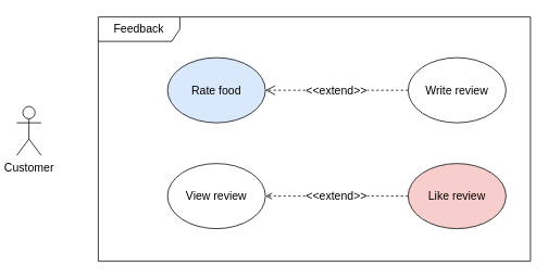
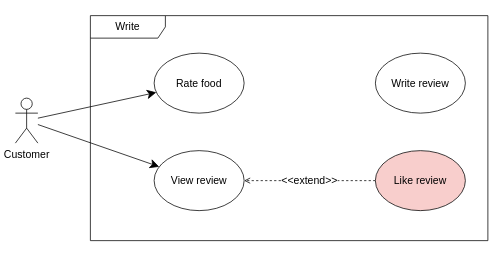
  <mxCell id="0" />
  <mxCell id="1" parent="0" />
- <mxCell id="2" value="Feedback" style="shape=umlFrame;whiteSpace=wrap;html=1;fontSize=14;fillColor=none;width=100;height=30;" parent="1" vertex="1"><mxGeometry x="120" y="20" width="530" height="300" as="geometry" /></mxCell>
+ <mxCell id="2" value="Write" style="shape=umlFrame;whiteSpace=wrap;html=1;fontSize=14;fillColor=none;width=100;height=30;" parent="1" vertex="1"><mxGeometry x="120" y="20" width="530" height="300" as="geometry" /></mxCell>
+ <mxCell id="3" style="rounded=0;orthogonalLoop=1;jettySize=auto;html=1;endArrow=classic;endFill=1;fontSize=14;endSize=10;" parent="1" source="5" target="6" edge="1"><mxGeometry relative="1" as="geometry" /></mxCell>
+ <mxCell id="4" style="edgeStyle=none;rounded=0;orthogonalLoop=1;jettySize=auto;html=1;fontSize=14;endArrow=classic;endFill=1;endSize=10;" parent="1" source="5" target="11" edge="1"><mxGeometry relative="1" as="geometry" /></mxCell>
  <mxCell id="5" value="Customer" style="shape=umlActor;verticalLabelPosition=bottom;verticalAlign=top;html=1;outlineConnect=0;fontSize=14;" parent="1" vertex="1"><mxGeometry x="20" y="130" width="30" height="60" as="geometry" /></mxCell>
- <mxCell id="6" value="Rate food" style="ellipse;whiteSpace=wrap;html=1;fontSize=14;fillColor=#dae8fc;" parent="1" vertex="1"><mxGeometry x="205" y="70" width="120" height="80" as="geometry" /></mxCell>
- <mxCell id="7" value="&amp;lt;&amp;lt;extend&amp;gt;&amp;gt;" style="rounded=0;orthogonalLoop=1;jettySize=auto;html=1;dashed=1;endArrow=open;endFill=0;fontSize=14;endSize=10;startSize=10;" parent="1" source="8" target="6" edge="1"><mxGeometry relative="1" as="geometry" /></mxCell>
+ <mxCell id="6" value="Rate food" style="ellipse;whiteSpace=wrap;html=1;fontSize=14;" parent="1" vertex="1"><mxGeometry x="205" y="70" width="120" height="80" as="geometry" /></mxCell>
  <mxCell id="8" value="Write review" style="ellipse;whiteSpace=wrap;html=1;fontSize=14;" parent="1" vertex="1"><mxGeometry x="500" y="70" width="120" height="80" as="geometry" /></mxCell>
  <mxCell id="9" value="&amp;lt;&amp;lt;extend&amp;gt;&amp;gt;" style="rounded=0;orthogonalLoop=1;jettySize=auto;html=1;endArrow=open;endFill=0;dashed=1;fontSize=14;" parent="1" source="10" target="11" edge="1"><mxGeometry relative="1" as="geometry" /></mxCell>
  <mxCell id="10" value="Like review" style="ellipse;whiteSpace=wrap;html=1;fontSize=14;fillColor=#f8cecc;" parent="1" vertex="1"><mxGeometry x="500" y="200" width="120" height="80" as="geometry" /></mxCell>
  <mxCell id="11" value="View review" style="ellipse;whiteSpace=wrap;html=1;fontSize=14;" parent="1" vertex="1"><mxGeometry x="205" y="200" width="120" height="80" as="geometry" /></mxCell>
